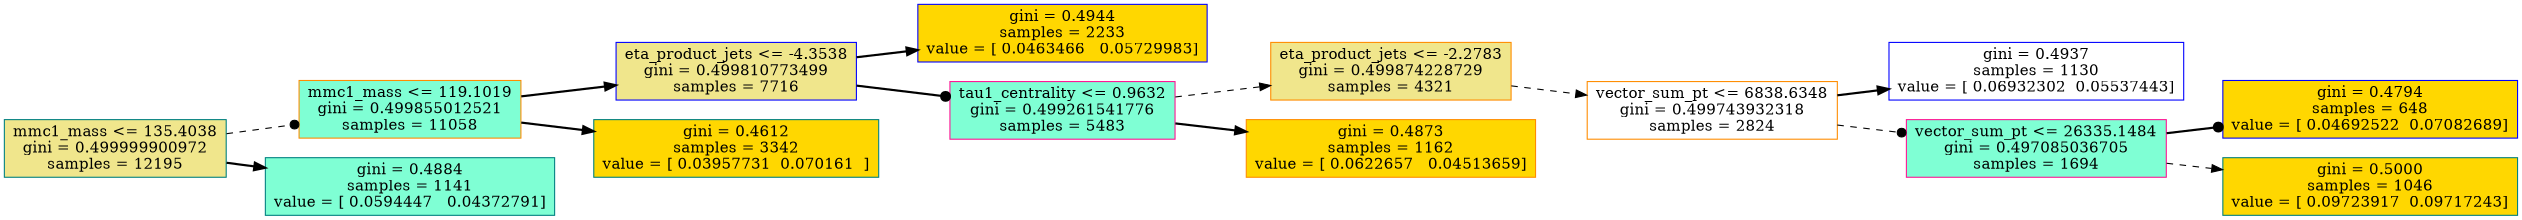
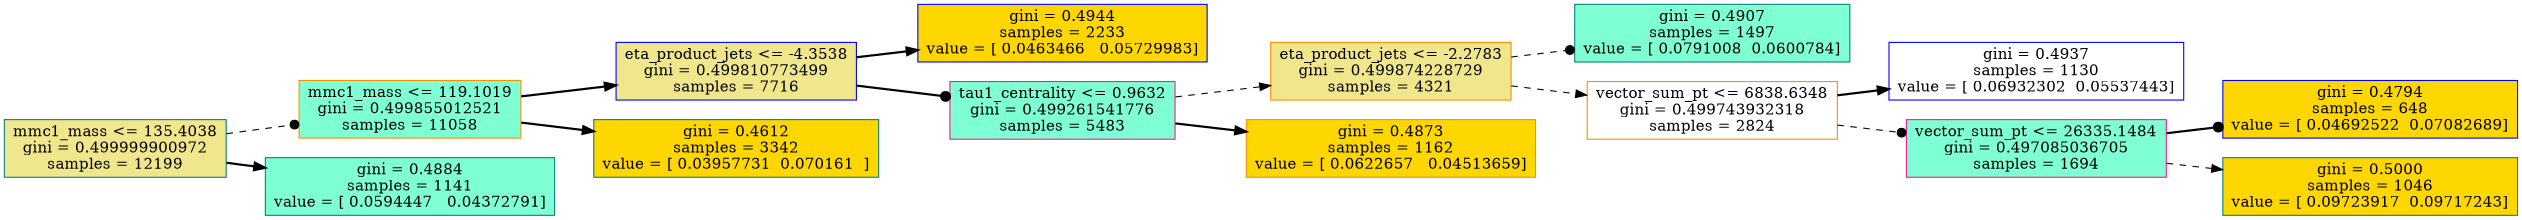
  digraph {
    rankdir=LR
    node [color=teal fillcolor=aquamarine shape=box style=filled]
    edge [arrowhead=normal style=bold]
-   n1 [fillcolor=khaki label="mmc1_mass <= 135.4038\ngini = 0.499999900972\nsamples = 12195"]
+   n1 [fillcolor=khaki label="mmc1_mass <= 135.4038\ngini = 0.499999900972\nsamples = 12199"]
    n2 [color=darkorange label="mmc1_mass <= 119.1019\ngini = 0.499855012521\nsamples = 11058"]
    n3 [label="gini = 0.4884\nsamples = 1141\nvalue = [ 0.0594447   0.04372791]"]
    n4 [color=blue fillcolor=khaki label="eta_product_jets <= -4.3538\ngini = 0.499810773499\nsamples = 7716"]
    n5 [fillcolor=gold label="gini = 0.4612\nsamples = 3342\nvalue = [ 0.03957731  0.070161  ]"]
    n6 [color=blue fillcolor=gold label="gini = 0.4944\nsamples = 2233\nvalue = [ 0.0463466   0.05729983]"]
    n7 [color=deeppink label="tau1_centrality <= 0.9632\ngini = 0.499261541776\nsamples = 5483"]
    n8 [color=darkorange fillcolor=khaki label="eta_product_jets <= -2.2783\ngini = 0.499874228729\nsamples = 4321"]
    n9 [color=darkorange fillcolor=gold label="gini = 0.4873\nsamples = 1162\nvalue = [ 0.0622657   0.04513659]"]
+   n10 [label="gini = 0.4907\nsamples = 1497\nvalue = [ 0.0791008  0.0600784]"]
    n11 [color=darkorange fillcolor=white label="vector_sum_pt <= 6838.6348\ngini = 0.499743932318\nsamples = 2824"]
    n12 [color=blue fillcolor=white label="gini = 0.4937\nsamples = 1130\nvalue = [ 0.06932302  0.05537443]"]
    n13 [color=deeppink label="vector_sum_pt <= 26335.1484\ngini = 0.497085036705\nsamples = 1694"]
    n14 [color=blue fillcolor=gold label="gini = 0.4794\nsamples = 648\nvalue = [ 0.04692522  0.07082689]"]
    n15 [fillcolor=gold label="gini = 0.5000\nsamples = 1046\nvalue = [ 0.09723917  0.09717243]"]
    n1 -> n2 [arrowhead=dot style=dashed]
    n1 -> n3
    n2 -> n4
    n2 -> n5
    n4 -> n6
    n4 -> n7 [arrowhead=dot]
    n7 -> n8 [style=dashed]
    n7 -> n9
+   n8 -> n10 [arrowhead=dot style=dashed]
    n8 -> n11 [style=dashed]
    n11 -> n12
    n11 -> n13 [arrowhead=dot style=dashed]
    n13 -> n14 [arrowhead=dot]
    n13 -> n15 [style=dashed]
  }
